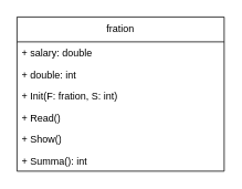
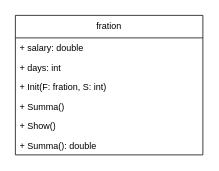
  <mxCell id="0" />
  <mxCell id="1" parent="0" />
  <mxCell id="2" value="fration" style="swimlane;fontStyle=0;childLayout=stackLayout;horizontal=1;startSize=30;fillColor=none;horizontalStack=0;resizeParent=1;resizeParentMax=0;resizeLast=0;collapsible=1;marginBottom=0;whiteSpace=wrap;html=1;" vertex="1" parent="1"><mxGeometry x="20" y="20" width="250" height="186" as="geometry"><mxRectangle x="340" y="730" width="70" height="30" as="alternateBounds" /></mxGeometry></mxCell>
  <mxCell id="3" value="+ salary: double" style="text;strokeColor=none;fillColor=none;align=left;verticalAlign=top;spacingLeft=4;spacingRight=4;overflow=hidden;rotatable=0;points=[[0,0.5],[1,0.5]];portConstraint=eastwest;whiteSpace=wrap;html=1;" vertex="1" parent="2"><mxGeometry y="30" width="250" height="26" as="geometry" /></mxCell>
- <mxCell id="4" value="+ double: int&amp;nbsp;" style="text;strokeColor=none;fillColor=none;align=left;verticalAlign=top;spacingLeft=4;spacingRight=4;overflow=hidden;rotatable=0;points=[[0,0.5],[1,0.5]];portConstraint=eastwest;whiteSpace=wrap;html=1;" vertex="1" parent="2"><mxGeometry y="56" width="250" height="26" as="geometry" /></mxCell>
+ <mxCell id="4" value="+ days: int&amp;nbsp;" style="text;strokeColor=none;fillColor=none;align=left;verticalAlign=top;spacingLeft=4;spacingRight=4;overflow=hidden;rotatable=0;points=[[0,0.5],[1,0.5]];portConstraint=eastwest;whiteSpace=wrap;html=1;" vertex="1" parent="2"><mxGeometry y="56" width="250" height="26" as="geometry" /></mxCell>
  <mxCell id="5" value="+ Init(F: fration, S: int)" style="text;strokeColor=none;fillColor=none;align=left;verticalAlign=top;spacingLeft=4;spacingRight=4;overflow=hidden;rotatable=0;points=[[0,0.5],[1,0.5]];portConstraint=eastwest;whiteSpace=wrap;html=1;" vertex="1" parent="2"><mxGeometry y="82" width="250" height="26" as="geometry" /></mxCell>
- <mxCell id="6" value="+ Read()" style="text;strokeColor=none;fillColor=none;align=left;verticalAlign=top;spacingLeft=4;spacingRight=4;overflow=hidden;rotatable=0;points=[[0,0.5],[1,0.5]];portConstraint=eastwest;whiteSpace=wrap;html=1;" vertex="1" parent="2"><mxGeometry y="108" width="250" height="26" as="geometry" /></mxCell>
+ <mxCell id="6" value="+ Summa()" style="text;strokeColor=none;fillColor=none;align=left;verticalAlign=top;spacingLeft=4;spacingRight=4;overflow=hidden;rotatable=0;points=[[0,0.5],[1,0.5]];portConstraint=eastwest;whiteSpace=wrap;html=1;" vertex="1" parent="2"><mxGeometry y="108" width="250" height="26" as="geometry" /></mxCell>
  <mxCell id="7" value="+ Show()" style="text;strokeColor=none;fillColor=none;align=left;verticalAlign=top;spacingLeft=4;spacingRight=4;overflow=hidden;rotatable=0;points=[[0,0.5],[1,0.5]];portConstraint=eastwest;whiteSpace=wrap;html=1;" vertex="1" parent="2"><mxGeometry y="134" width="250" height="26" as="geometry" /></mxCell>
- <mxCell id="8" value="+ Summa(): int" style="text;strokeColor=none;fillColor=none;align=left;verticalAlign=top;spacingLeft=4;spacingRight=4;overflow=hidden;rotatable=0;points=[[0,0.5],[1,0.5]];portConstraint=eastwest;whiteSpace=wrap;html=1;" vertex="1" parent="2"><mxGeometry y="160" width="250" height="26" as="geometry" /></mxCell>
+ <mxCell id="8" value="+ Summa(): double" style="text;strokeColor=none;fillColor=none;align=left;verticalAlign=top;spacingLeft=4;spacingRight=4;overflow=hidden;rotatable=0;points=[[0,0.5],[1,0.5]];portConstraint=eastwest;whiteSpace=wrap;html=1;" vertex="1" parent="2"><mxGeometry y="160" width="250" height="26" as="geometry" /></mxCell>
